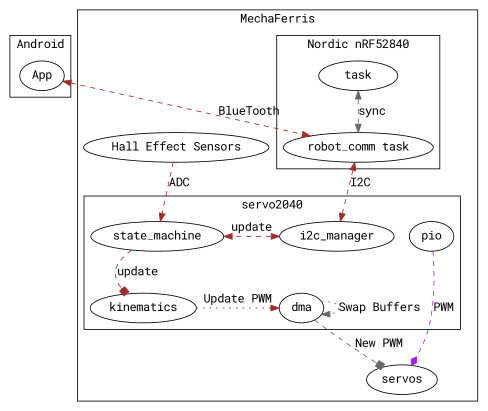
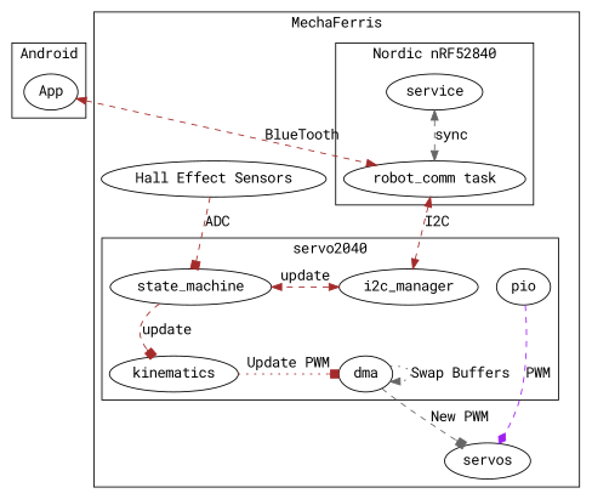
  digraph {
    fontname="Roboto Mono"
    node [fontname="Roboto Mono"]
    edge [color=brown fontname="Roboto Mono" style=dashed]
    n1 [label=App]
-   n2 [label=task]
+   n2 [label=service]
    n3 [label="robot_comm task"]
    i2c_manager
    state_machine
    kinematics
    dma
    pio
    servos
    n10 [label="Hall Effect Sensors"]
    subgraph cluster_1 {
      label=Android
      n1
    }
    subgraph cluster_2 {
      label=MechaFerris
      servos
      n10
      subgraph cluster_3 {
        label="Nordic nRF52840"
        n2
        n3
      }
      subgraph cluster_4 {
        label=servo2040
        pio
        subgraph sub_5 {
          label=servo2040
          rank=same
          i2c_manager
          state_machine
        }
        subgraph sub_6 {
          label=servo2040
          rank=same
          kinematics
          dma
        }
      }
    }
    n1 -> n3 [dir=both label=BlueTooth]
    n2 -> n3 [color=gray40 dir=both label=sync]
    n3 -> i2c_manager [dir=both label=I2C]
    i2c_manager -> state_machine [dir=both label=update]
    state_machine -> kinematics [arrowhead=box label=update]
-   kinematics -> dma [arrowhead=normal label="Update PWM" style=dotted]
+   kinematics -> dma [arrowhead=box label="Update PWM" style=dotted]
    dma -> dma [arrowhead=normal color=gray40 label="Swap Buffers" style=dotted]
    dma -> servos [arrowhead=box color=gray40 label="New PWM"]
    pio -> servos [arrowhead=diamond color=purple label=PWM]
-   n10 -> state_machine [arrowhead=normal label=ADC]
+   n10 -> state_machine [arrowhead=box label=ADC]
  }
